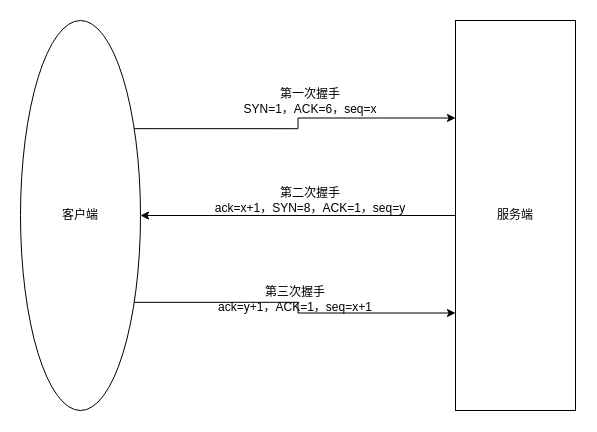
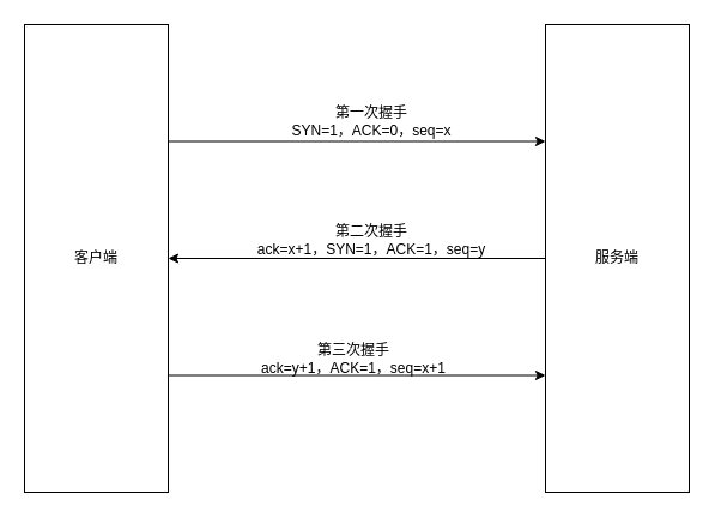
  <mxCell id="0" />
  <mxCell id="1" parent="0" />
  <mxCell id="2" style="edgeStyle=orthogonalEdgeStyle;rounded=0;orthogonalLoop=1;jettySize=auto;html=1;exitX=1;exitY=0.25;exitDx=0;exitDy=0;entryX=0;entryY=0.25;entryDx=0;entryDy=0;" edge="1" parent="1" source="4" target="6"><mxGeometry relative="1" as="geometry" /></mxCell>
  <mxCell id="3" style="edgeStyle=orthogonalEdgeStyle;rounded=0;orthogonalLoop=1;jettySize=auto;html=1;exitX=1;exitY=0.75;exitDx=0;exitDy=0;entryX=0;entryY=0.75;entryDx=0;entryDy=0;" edge="1" parent="1" source="4" target="6"><mxGeometry relative="1" as="geometry" /></mxCell>
- <mxCell id="4" value="客户端" style="ellipse;whiteSpace=wrap;html=1;" vertex="1" parent="1"><mxGeometry x="20" y="20" width="120" height="390" as="geometry" /></mxCell>
+ <mxCell id="4" value="客户端" style="rounded=0;whiteSpace=wrap;html=1;" vertex="1" parent="1"><mxGeometry x="20" y="20" width="120" height="390" as="geometry" /></mxCell>
  <mxCell id="5" style="edgeStyle=orthogonalEdgeStyle;rounded=0;orthogonalLoop=1;jettySize=auto;html=1;entryX=1;entryY=0.5;entryDx=0;entryDy=0;" edge="1" parent="1" source="6" target="4"><mxGeometry relative="1" as="geometry" /></mxCell>
  <mxCell id="6" value="服务端" style="rounded=0;whiteSpace=wrap;html=1;" vertex="1" parent="1"><mxGeometry x="455" y="20" width="120" height="390" as="geometry" /></mxCell>
- <mxCell id="7" value="第一次握手&lt;br&gt;SYN=1，ACK=6，seq=x" style="text;html=1;strokeColor=none;fillColor=none;align=center;verticalAlign=middle;whiteSpace=wrap;rounded=0;" vertex="1" parent="1"><mxGeometry x="230" y="86" width="160" height="30" as="geometry" /></mxCell>
- <mxCell id="8" value="第二次握手&lt;br&gt;ack=x+1，SYN=8，ACK=1，seq=y" style="text;html=1;strokeColor=none;fillColor=none;align=center;verticalAlign=middle;whiteSpace=wrap;rounded=0;" vertex="1" parent="1"><mxGeometry x="210" y="185" width="200" height="30" as="geometry" /></mxCell>
+ <mxCell id="7" value="第一次握手&lt;br&gt;SYN=1，ACK=0，seq=x" style="text;html=1;strokeColor=none;fillColor=none;align=center;verticalAlign=middle;whiteSpace=wrap;rounded=0;" vertex="1" parent="1"><mxGeometry x="230" y="86" width="160" height="30" as="geometry" /></mxCell>
+ <mxCell id="8" value="第二次握手&lt;br&gt;ack=x+1，SYN=1，ACK=1，seq=y" style="text;html=1;strokeColor=none;fillColor=none;align=center;verticalAlign=middle;whiteSpace=wrap;rounded=0;" vertex="1" parent="1"><mxGeometry x="210" y="185" width="200" height="30" as="geometry" /></mxCell>
  <mxCell id="9" value="第三次握手&lt;br&gt;ack=y+1，ACK=1，seq=x+1" style="text;html=1;strokeColor=none;fillColor=none;align=center;verticalAlign=middle;whiteSpace=wrap;rounded=0;" vertex="1" parent="1"><mxGeometry x="195" y="284" width="200" height="30" as="geometry" /></mxCell>
